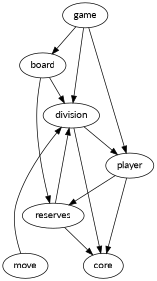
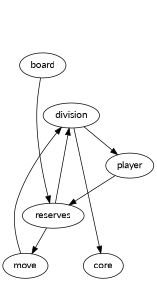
  digraph {
    fontname=Lato
    node [fontname=Lato]
    edge [fontname=Lato]
    board
    division
    reserves
    core
    player
-   game
    move
-   board -> division
    board -> reserves
    division -> core
    division -> player
    reserves -> division
-   reserves -> core
+   reserves -> move
    player -> reserves
-   player -> core
-   game -> board
-   game -> division
-   game -> player
    move -> division
  }
